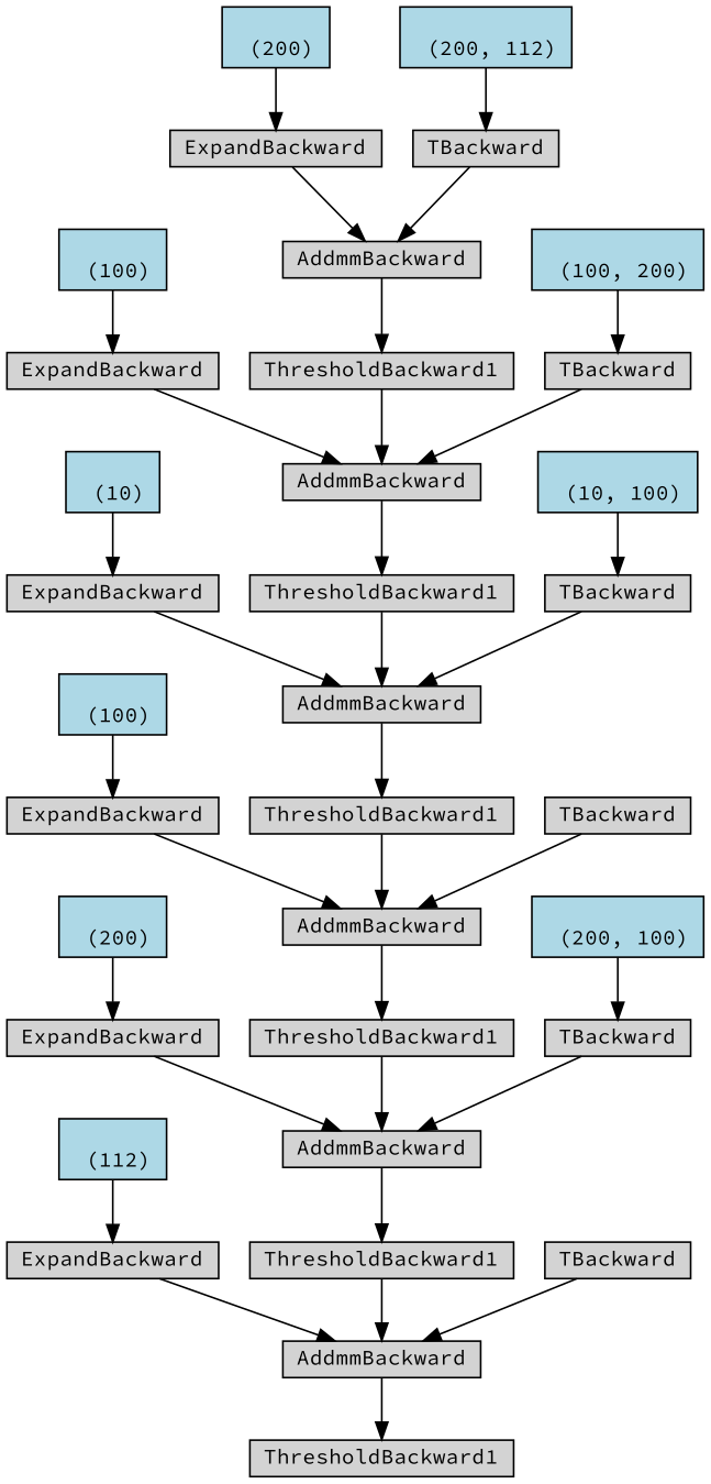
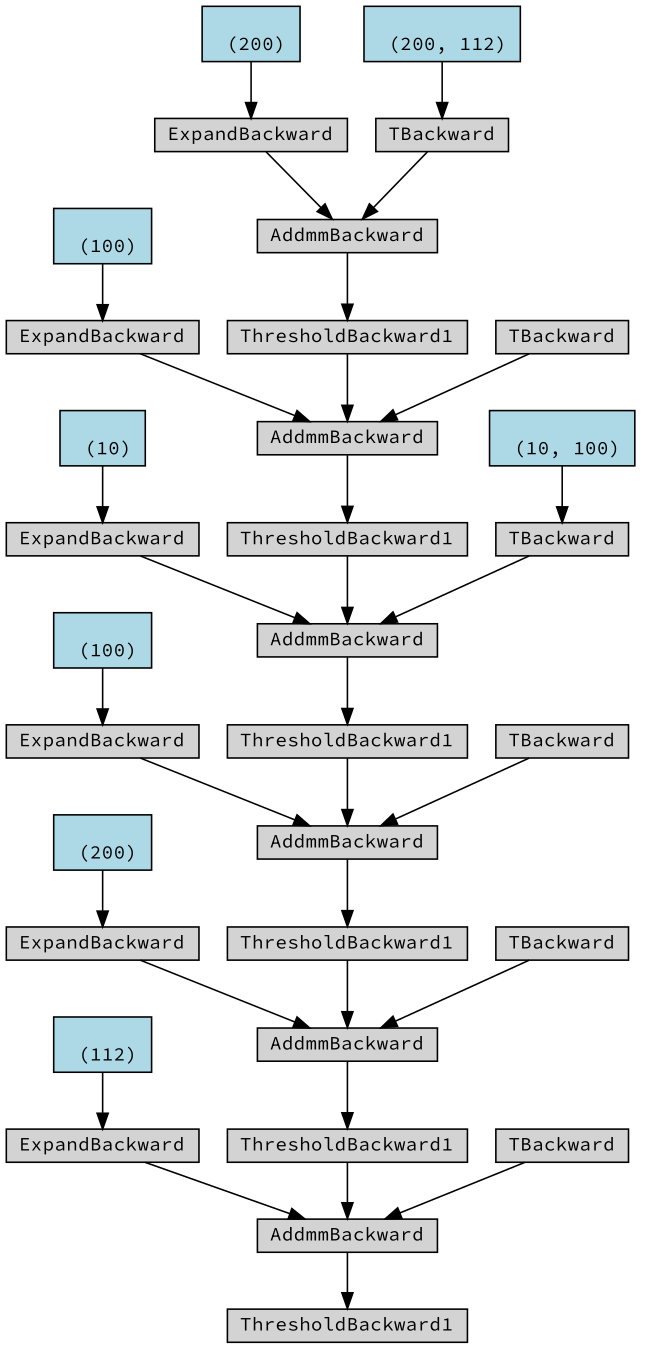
  digraph {
    fontname="Source Code Pro"
    node [align=left fontname="Source Code Pro" fontsize=12 ranksep=0.1 shape=box style=filled]
    edge [fontname="Source Code Pro"]
    n1 [height=0.2 label=ThresholdBackward1]
    n2 [height=0.2 label=AddmmBackward]
    n3 [height=0.2 label=ExpandBackward]
    n4 [fillcolor=lightblue height=0.2 label="\n (112)"]
    n5 [height=0.2 label=ThresholdBackward1]
    n6 [height=0.2 label=AddmmBackward]
    n7 [height=0.2 label=ExpandBackward]
    n8 [fillcolor=lightblue height=0.2 label="\n (200)"]
    n9 [height=0.2 label=ThresholdBackward1]
    n10 [height=0.2 label=AddmmBackward]
    n11 [height=0.2 label=ExpandBackward]
    n12 [fillcolor=lightblue height=0.2 label="\n (100)"]
    n13 [height=0.2 label=ThresholdBackward1]
    n14 [height=0.2 label=AddmmBackward]
    n15 [height=0.2 label=ExpandBackward]
    n16 [fillcolor=lightblue height=0.2 label="\n (10)"]
    n17 [height=0.2 label=ThresholdBackward1]
    n18 [height=0.2 label=AddmmBackward]
    n19 [height=0.2 label=ExpandBackward]
    n20 [fillcolor=lightblue height=0.2 label="\n (100)"]
    n21 [height=0.2 label=ThresholdBackward1]
    n22 [height=0.2 label=AddmmBackward]
    n23 [height=0.2 label=ExpandBackward]
    n24 [fillcolor=lightblue height=0.2 label="\n (200)"]
    n25 [height=0.2 label=TBackward]
    n26 [fillcolor=lightblue height=0.2 label="\n (200, 112)"]
    n27 [height=0.2 label=TBackward]
-   n28 [fillcolor=lightblue height=0.2 label="\n (100, 200)"]
    n29 [height=0.2 label=TBackward]
    n30 [fillcolor=lightblue height=0.2 label="\n (10, 100)"]
    n31 [height=0.2 label=TBackward]
    n32 [height=0.2 label=TBackward]
-   n33 [fillcolor=lightblue height=0.2 label="\n (200, 100)"]
    n34 [height=0.2 label=TBackward]
    n2 -> n1
    n3 -> n2
    n4 -> n3
    n5 -> n2
    n6 -> n5
    n7 -> n6
    n8 -> n7
    n9 -> n6
    n10 -> n9
    n11 -> n10
    n12 -> n11
    n13 -> n10
    n14 -> n13
    n15 -> n14
    n16 -> n15
    n17 -> n14
    n18 -> n17
    n19 -> n18
    n20 -> n19
    n21 -> n18
    n22 -> n21
    n23 -> n22
    n24 -> n23
    n25 -> n22
    n26 -> n25
    n27 -> n18
-   n28 -> n27
    n29 -> n14
    n30 -> n29
    n31 -> n10
    n32 -> n6
-   n33 -> n32
    n34 -> n2
  }
